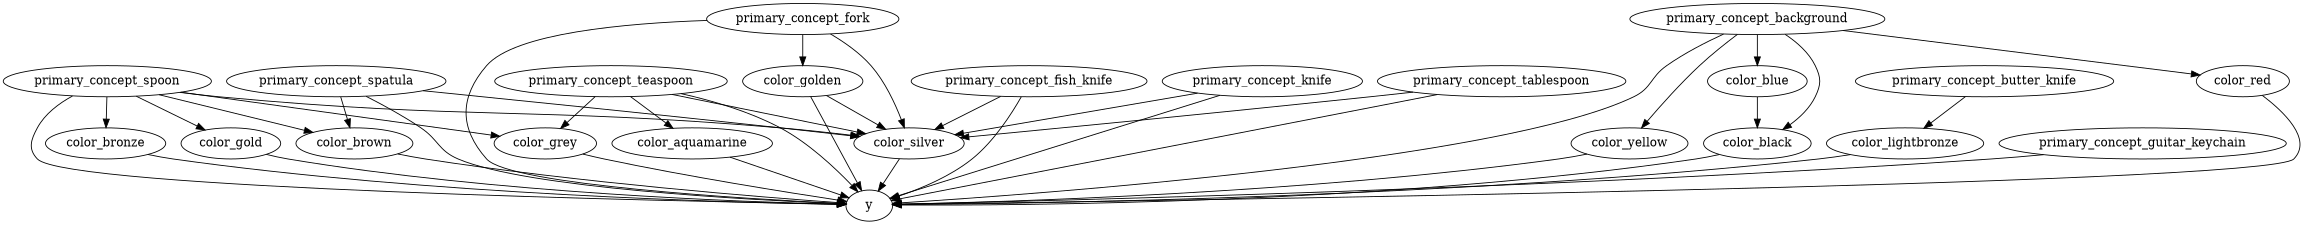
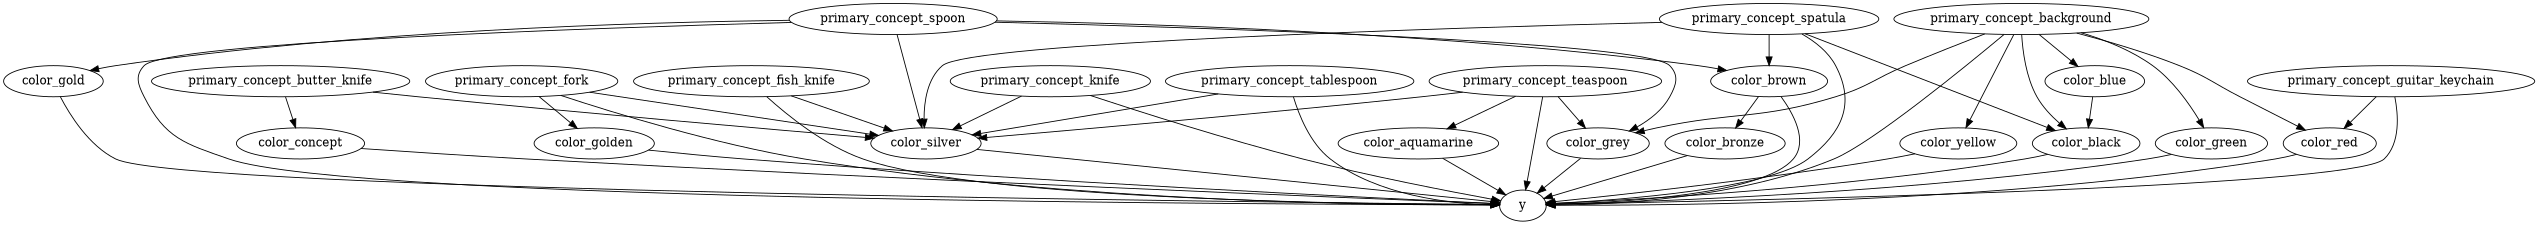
  strict digraph {
    primary_concept_spoon
    y
    color_brown
    color_silver
    color_bronze
    color_grey
    color_gold
    primary_concept_background
    color_yellow
    color_black
+   color_green
    color_red
    color_blue
    primary_concept_butter_knife
-   color_lightbronze
+   color_lightbronze [label=color_concept]
    primary_concept_spatula
    primary_concept_fork
    color_golden
    primary_concept_teaspoon
    color_aquamarine
    primary_concept_fish_knife
    primary_concept_knife
    primary_concept_guitar_keychain
    primary_concept_tablespoon
    primary_concept_spoon -> y
    primary_concept_spoon -> color_brown
    primary_concept_spoon -> color_silver
-   primary_concept_spoon -> color_bronze
+   color_brown -> color_bronze
    primary_concept_spoon -> color_grey
    primary_concept_spoon -> color_gold
    color_brown -> y
    color_silver -> y
    color_bronze -> y
    color_grey -> y
    color_gold -> y
    primary_concept_background -> y
+   primary_concept_background -> color_grey
    primary_concept_background -> color_yellow
    primary_concept_background -> color_black
+   primary_concept_background -> color_green
    primary_concept_background -> color_red
    primary_concept_background -> color_blue
    color_yellow -> y
    color_black -> y
+   color_green -> y
    color_red -> y
    color_blue -> color_black
-   color_golden -> color_silver
+   primary_concept_butter_knife -> color_silver
    primary_concept_butter_knife -> color_lightbronze
    color_lightbronze -> y
    primary_concept_spatula -> y
    primary_concept_spatula -> color_brown
    primary_concept_spatula -> color_silver
+   primary_concept_spatula -> color_black
    primary_concept_fork -> y
    primary_concept_fork -> color_silver
    primary_concept_fork -> color_golden
    color_golden -> y
    primary_concept_teaspoon -> y
    primary_concept_teaspoon -> color_silver
    primary_concept_teaspoon -> color_grey
    primary_concept_teaspoon -> color_aquamarine
    color_aquamarine -> y
    primary_concept_fish_knife -> y
    primary_concept_fish_knife -> color_silver
    primary_concept_knife -> y
    primary_concept_knife -> color_silver
    primary_concept_guitar_keychain -> y
+   primary_concept_guitar_keychain -> color_red
    primary_concept_tablespoon -> y
    primary_concept_tablespoon -> color_silver
  }
